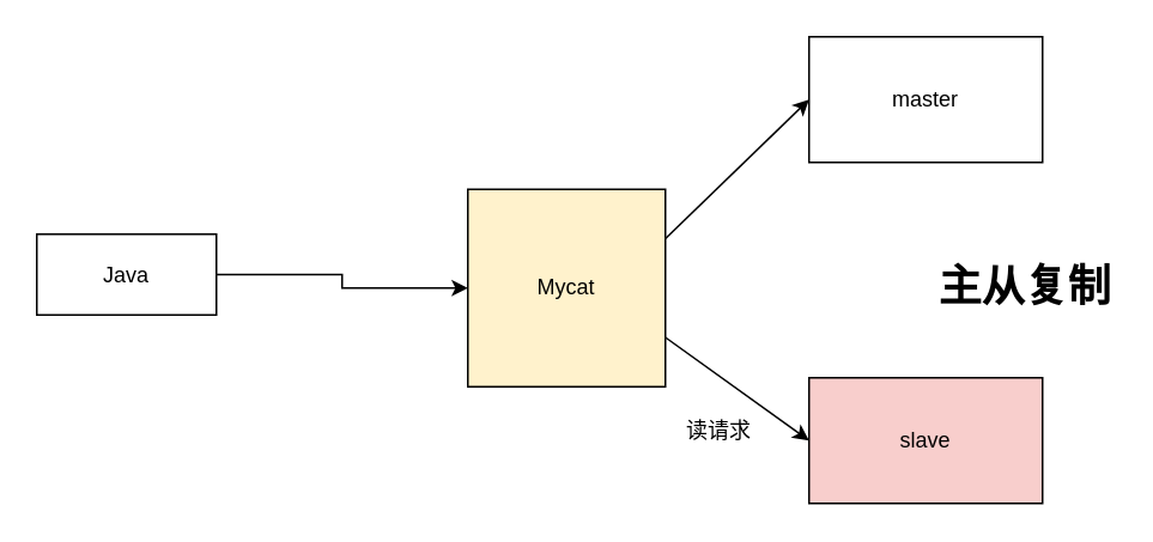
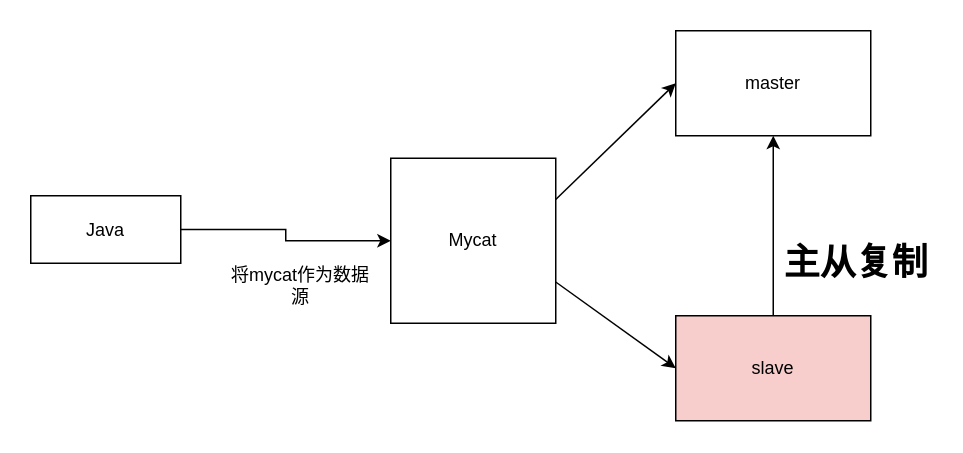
  <mxCell id="0" />
  <mxCell id="1" parent="0" />
  <mxCell id="2" style="edgeStyle=orthogonalEdgeStyle;rounded=0;orthogonalLoop=1;jettySize=auto;html=1;exitX=1;exitY=0.5;exitDx=0;exitDy=0;entryX=0;entryY=0.5;entryDx=0;entryDy=0;" edge="1" parent="1" source="3" target="6"><mxGeometry relative="1" as="geometry" /></mxCell>
  <mxCell id="3" value="Java" style="rounded=0;whiteSpace=wrap;html=1;" vertex="1" parent="1"><mxGeometry x="20" y="130" width="100" height="45" as="geometry" /></mxCell>
  <mxCell id="4" style="rounded=0;orthogonalLoop=1;jettySize=auto;html=1;exitX=1;exitY=0.25;exitDx=0;exitDy=0;entryX=0;entryY=0.5;entryDx=0;entryDy=0;" edge="1" parent="1" source="6" target="7"><mxGeometry relative="1" as="geometry" /></mxCell>
  <mxCell id="5" style="edgeStyle=none;rounded=0;orthogonalLoop=1;jettySize=auto;html=1;exitX=1;exitY=0.75;exitDx=0;exitDy=0;entryX=0;entryY=0.5;entryDx=0;entryDy=0;" edge="1" parent="1" source="6" target="9"><mxGeometry relative="1" as="geometry" /></mxCell>
- <mxCell id="6" value="Mycat" style="whiteSpace=wrap;html=1;aspect=fixed;fillColor=#fff2cc;" vertex="1" parent="1"><mxGeometry x="260" y="105" width="110" height="110" as="geometry" /></mxCell>
+ <mxCell id="6" value="Mycat" style="whiteSpace=wrap;html=1;aspect=fixed;" vertex="1" parent="1"><mxGeometry x="260" y="105" width="110" height="110" as="geometry" /></mxCell>
  <mxCell id="7" value="master" style="rounded=0;whiteSpace=wrap;html=1;" vertex="1" parent="1"><mxGeometry x="450" y="20" width="130" height="70" as="geometry" /></mxCell>
+ <mxCell id="8" style="edgeStyle=none;rounded=0;orthogonalLoop=1;jettySize=auto;html=1;exitX=0.5;exitY=0;exitDx=0;exitDy=0;entryX=0.5;entryY=1;entryDx=0;entryDy=0;" edge="1" parent="1" source="9" target="7"><mxGeometry relative="1" as="geometry" /></mxCell>
  <mxCell id="9" value="slave" style="rounded=0;whiteSpace=wrap;html=1;fillColor=#f8cecc;" vertex="1" parent="1"><mxGeometry x="450" y="210" width="130" height="70" as="geometry" /></mxCell>
- <mxCell id="10" value="主从复制" style="text;strokeColor=none;fillColor=none;html=1;fontSize=24;fontStyle=1;verticalAlign=middle;align=center;" vertex="1" parent="1"><mxGeometry x="520" y="140" width="100" height="40" as="geometry" /></mxCell>
- <mxCell id="11" value="读请求" style="text;html=1;strokeColor=none;fillColor=none;align=center;verticalAlign=middle;whiteSpace=wrap;rounded=0;" vertex="1" parent="1"><mxGeometry x="380" y="230" width="40" height="20" as="geometry" /></mxCell>
+ <mxCell id="10" value="主从复制" style="text;strokeColor=none;fillColor=none;html=1;fontSize=24;fontStyle=1;verticalAlign=middle;align=center;" vertex="1" parent="1"><mxGeometry x="520" y="155" width="100" height="40" as="geometry" /></mxCell>
+ <mxCell id="12" value="将mycat作为数据源" style="text;html=1;strokeColor=none;fillColor=none;align=center;verticalAlign=middle;whiteSpace=wrap;rounded=0;" vertex="1" parent="1"><mxGeometry x="150" y="180" width="100" height="20" as="geometry" /></mxCell>
